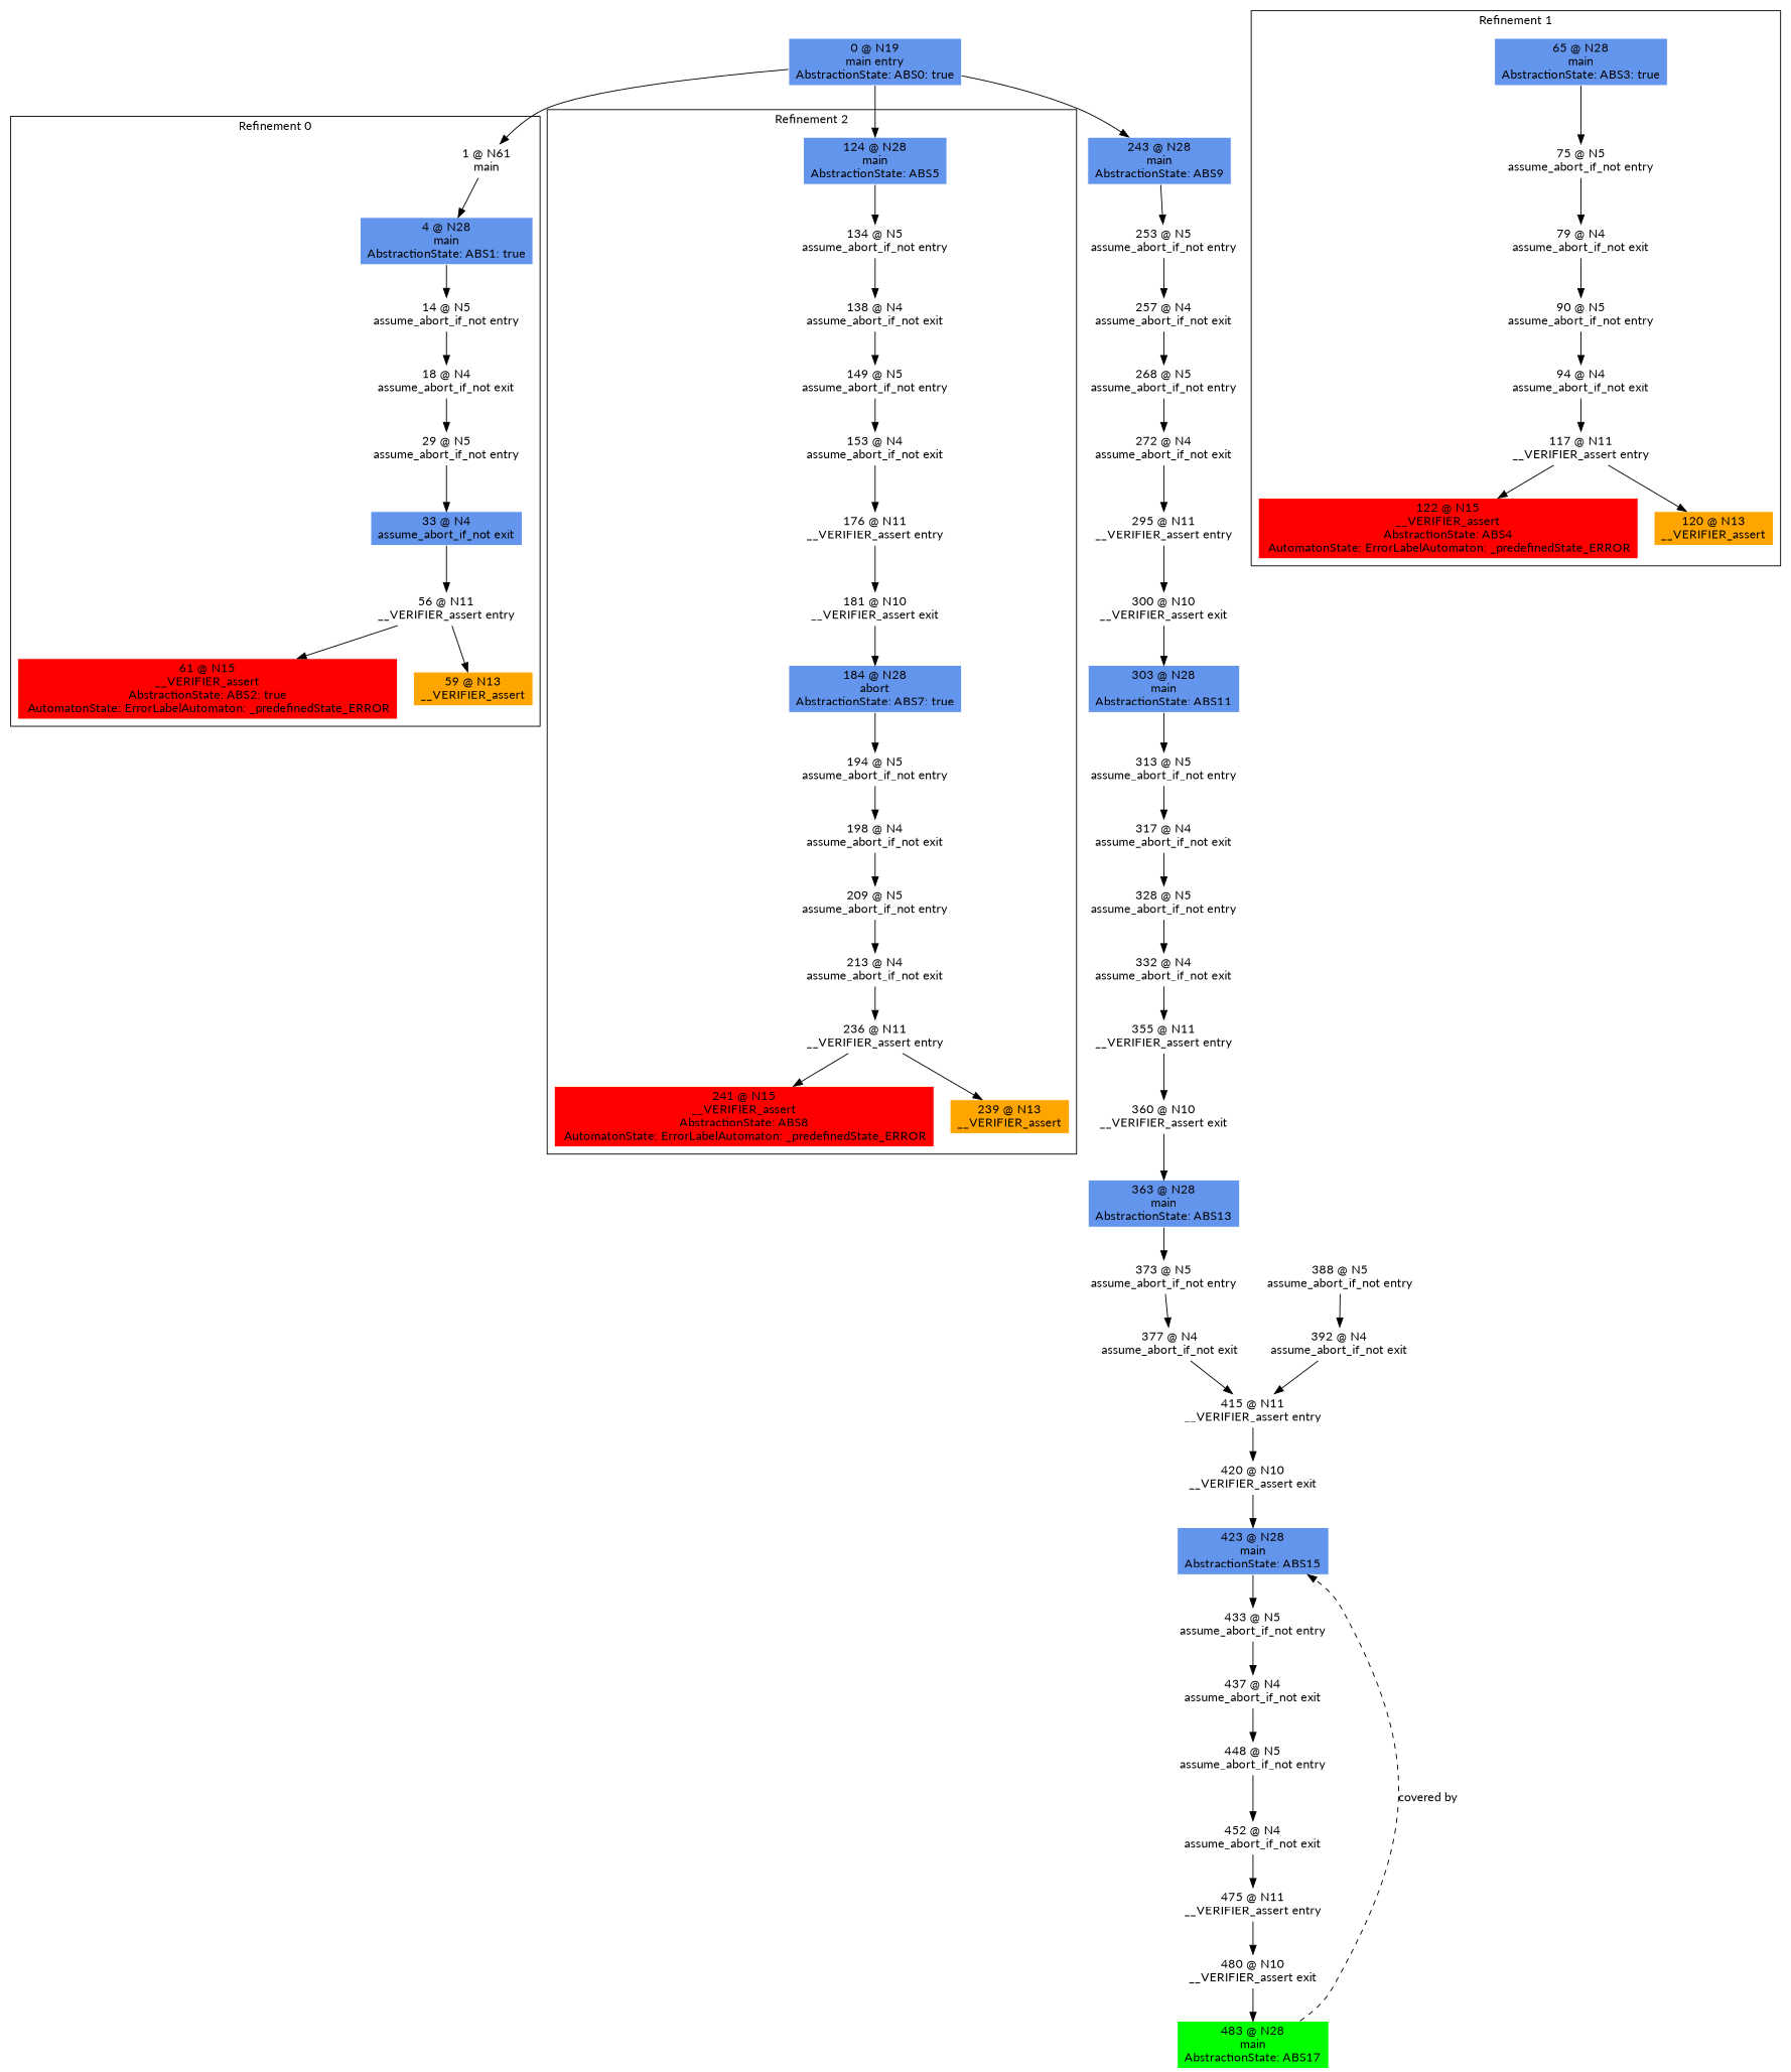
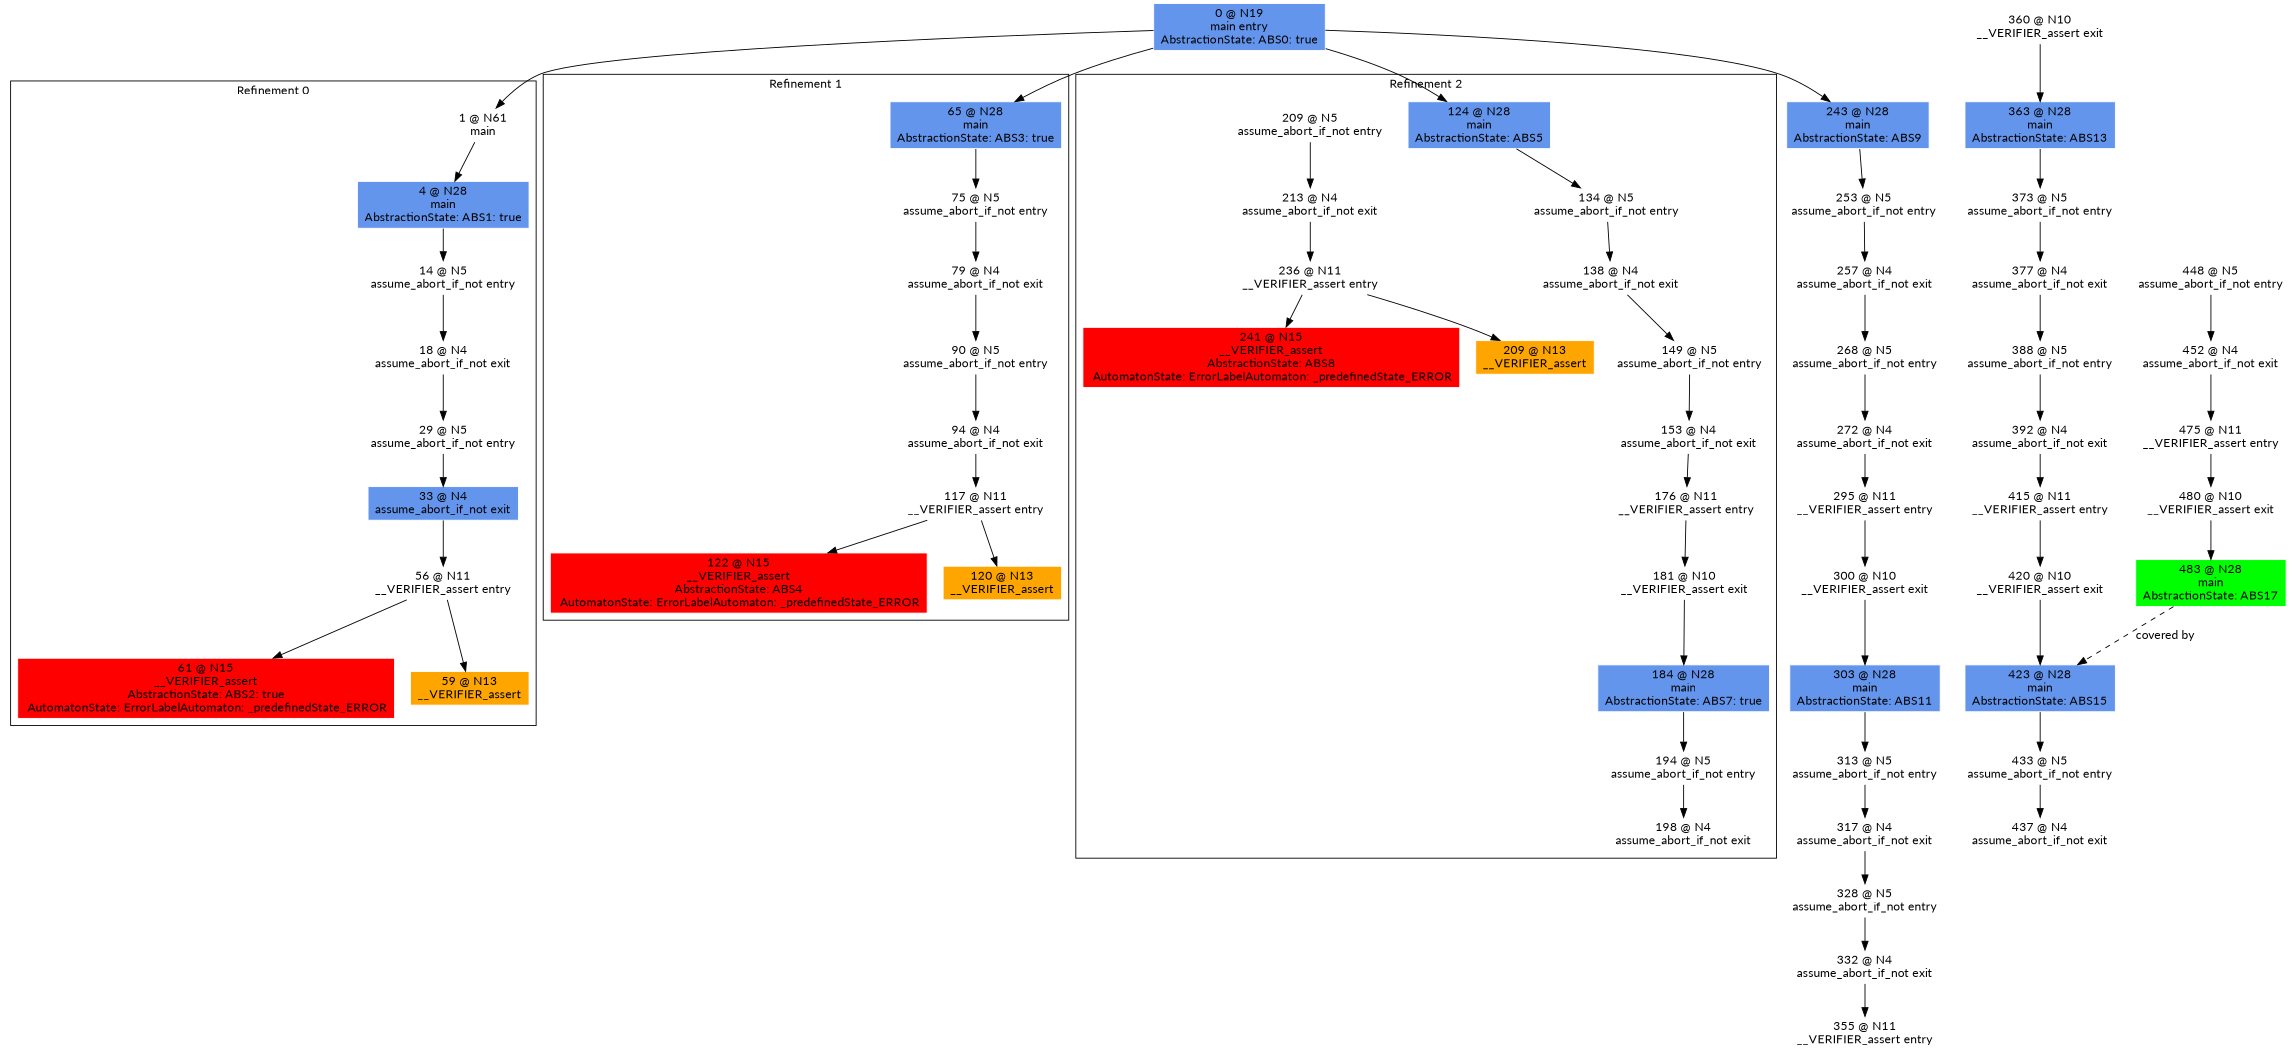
  digraph {
    fontname=Lato
    node [color=white fontname=Lato shape=box style=filled]
    edge [fontname=Lato]
    n1 [label="1 @ N61\nmain\n"]
    n2 [fillcolor=cornflowerblue label="4 @ N28\nmain\nAbstractionState: ABS1: true\n"]
    n3 [label="14 @ N5\nassume_abort_if_not entry\n"]
    n4 [label="18 @ N4\nassume_abort_if_not exit\n"]
    n5 [label="29 @ N5\nassume_abort_if_not entry\n"]
    n6 [fillcolor=cornflowerblue label="33 @ N4\nassume_abort_if_not exit\n"]
    n7 [label="56 @ N11\n__VERIFIER_assert entry\n"]
    n8 [fillcolor=red label="61 @ N15\n__VERIFIER_assert\nAbstractionState: ABS2: true\n AutomatonState: ErrorLabelAutomaton: _predefinedState_ERROR\n"]
    n9 [fillcolor=orange label="59 @ N13\n__VERIFIER_assert\n"]
    n10 [fillcolor=cornflowerblue label="65 @ N28\nmain\nAbstractionState: ABS3: true\n"]
    n11 [label="75 @ N5\nassume_abort_if_not entry\n"]
    n12 [label="79 @ N4\nassume_abort_if_not exit\n"]
    n13 [label="90 @ N5\nassume_abort_if_not entry\n"]
    n14 [label="94 @ N4\nassume_abort_if_not exit\n"]
    n15 [label="117 @ N11\n__VERIFIER_assert entry\n"]
    n16 [fillcolor=red label="122 @ N15\n__VERIFIER_assert\nAbstractionState: ABS4\n AutomatonState: ErrorLabelAutomaton: _predefinedState_ERROR\n"]
    n17 [fillcolor=orange label="120 @ N13\n__VERIFIER_assert\n"]
    n18 [fillcolor=cornflowerblue label="124 @ N28\nmain\nAbstractionState: ABS5\n"]
    n19 [label="134 @ N5\nassume_abort_if_not entry\n"]
    n20 [label="138 @ N4\nassume_abort_if_not exit\n"]
    n21 [label="149 @ N5\nassume_abort_if_not entry\n"]
    n22 [label="153 @ N4\nassume_abort_if_not exit\n"]
    n23 [label="176 @ N11\n__VERIFIER_assert entry\n"]
    n24 [label="181 @ N10\n__VERIFIER_assert exit\n"]
-   n25 [fillcolor=cornflowerblue label="184 @ N28\nabort\nAbstractionState: ABS7: true\n"]
+   n25 [fillcolor=cornflowerblue label="184 @ N28\nmain\nAbstractionState: ABS7: true\n"]
    n26 [label="194 @ N5\nassume_abort_if_not entry\n"]
    n27 [label="198 @ N4\nassume_abort_if_not exit\n"]
    n28 [label="209 @ N5\nassume_abort_if_not entry\n"]
    n29 [label="213 @ N4\nassume_abort_if_not exit\n"]
    n30 [label="236 @ N11\n__VERIFIER_assert entry\n"]
    n31 [fillcolor=red label="241 @ N15\n__VERIFIER_assert\nAbstractionState: ABS8\n AutomatonState: ErrorLabelAutomaton: _predefinedState_ERROR\n"]
-   n32 [fillcolor=orange label="239 @ N13\n__VERIFIER_assert\n"]
+   n32 [fillcolor=orange label="209 @ N13\n__VERIFIER_assert\n"]
    n33 [fillcolor=cornflowerblue label="0 @ N19\nmain entry\nAbstractionState: ABS0: true\n"]
    n34 [fillcolor=cornflowerblue label="243 @ N28\nmain\nAbstractionState: ABS9\n"]
    n35 [label="253 @ N5\nassume_abort_if_not entry\n"]
    n36 [label="257 @ N4\nassume_abort_if_not exit\n"]
    n37 [label="268 @ N5\nassume_abort_if_not entry\n"]
    n38 [label="272 @ N4\nassume_abort_if_not exit\n"]
    n39 [label="295 @ N11\n__VERIFIER_assert entry\n"]
    n40 [label="300 @ N10\n__VERIFIER_assert exit\n"]
    n41 [fillcolor=cornflowerblue label="303 @ N28\nmain\nAbstractionState: ABS11\n"]
    n42 [label="313 @ N5\nassume_abort_if_not entry\n"]
    n43 [label="317 @ N4\nassume_abort_if_not exit\n"]
    n44 [label="328 @ N5\nassume_abort_if_not entry\n"]
    n45 [label="332 @ N4\nassume_abort_if_not exit\n"]
    n46 [label="355 @ N11\n__VERIFIER_assert entry\n"]
    n47 [label="360 @ N10\n__VERIFIER_assert exit\n"]
    n48 [fillcolor=cornflowerblue label="363 @ N28\nmain\nAbstractionState: ABS13\n"]
    n49 [label="373 @ N5\nassume_abort_if_not entry\n"]
    n50 [label="377 @ N4\nassume_abort_if_not exit\n"]
    n51 [label="388 @ N5\nassume_abort_if_not entry\n"]
    n52 [label="392 @ N4\nassume_abort_if_not exit\n"]
    n53 [label="415 @ N11\n__VERIFIER_assert entry\n"]
    n54 [label="420 @ N10\n__VERIFIER_assert exit\n"]
    n55 [fillcolor=cornflowerblue label="423 @ N28\nmain\nAbstractionState: ABS15\n"]
    n56 [label="433 @ N5\nassume_abort_if_not entry\n"]
    n57 [label="437 @ N4\nassume_abort_if_not exit\n"]
    n58 [label="448 @ N5\nassume_abort_if_not entry\n"]
    n59 [label="452 @ N4\nassume_abort_if_not exit\n"]
    n60 [label="475 @ N11\n__VERIFIER_assert entry\n"]
    n61 [label="480 @ N10\n__VERIFIER_assert exit\n"]
    n62 [fillcolor=green label="483 @ N28\nmain\nAbstractionState: ABS17\n"]
    subgraph cluster_1 {
      label="Refinement 0"
      n1
      n2
      n3
      n4
      n5
      n6
      n7
      n8
      n9
    }
    subgraph cluster_2 {
      label="Refinement 1"
      n10
      n11
      n12
      n13
      n14
      n15
      n16
      n17
    }
    subgraph cluster_3 {
      label="Refinement 2"
      n18
      n19
      n20
      n21
      n22
      n23
      n24
      n25
      n26
      n27
      n28
      n29
      n30
      n31
      n32
    }
    n1 -> n2
    n2 -> n3
    n3 -> n4
    n4 -> n5
    n5 -> n6
    n6 -> n7
    n7 -> n8
    n7 -> n9
    n10 -> n11
    n11 -> n12
    n12 -> n13
    n13 -> n14
    n14 -> n15
    n15 -> n16
    n15 -> n17
    n18 -> n19
    n19 -> n20
    n20 -> n21
    n21 -> n22
    n22 -> n23
    n23 -> n24
    n24 -> n25
    n25 -> n26
    n26 -> n27
-   n27 -> n28
    n28 -> n29
    n29 -> n30
    n30 -> n31
    n30 -> n32
    n33 -> n1
+   n33 -> n10
    n33 -> n18
    n33 -> n34
    n34 -> n35
    n35 -> n36
    n36 -> n37
    n37 -> n38
    n38 -> n39
    n39 -> n40
    n40 -> n41
    n41 -> n42
    n42 -> n43
    n43 -> n44
    n44 -> n45
    n45 -> n46
-   n46 -> n47
    n47 -> n48
    n48 -> n49
    n49 -> n50
-   n50 -> n53
+   n50 -> n51
    n51 -> n52
    n52 -> n53
    n53 -> n54
    n54 -> n55
    n55 -> n56
    n56 -> n57
-   n57 -> n58
    n58 -> n59
    n59 -> n60
    n60 -> n61
    n61 -> n62
    n62 -> n55 [label="covered by" style=dashed weight=0]
  }
